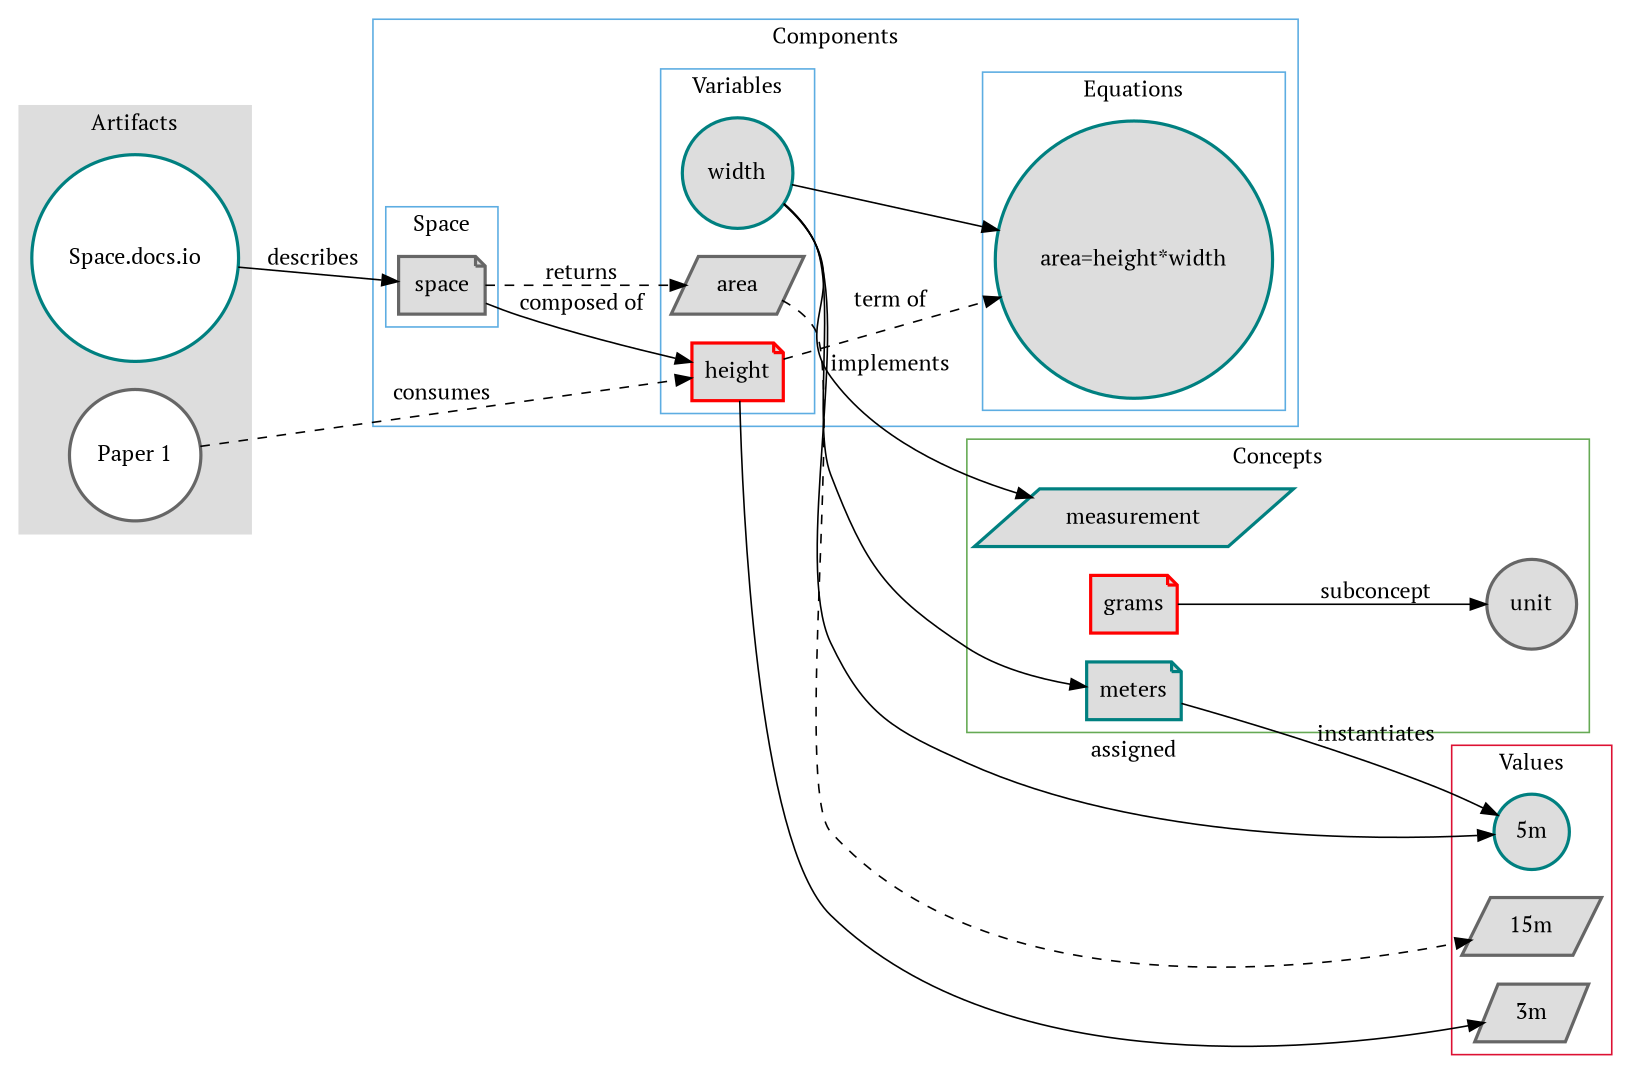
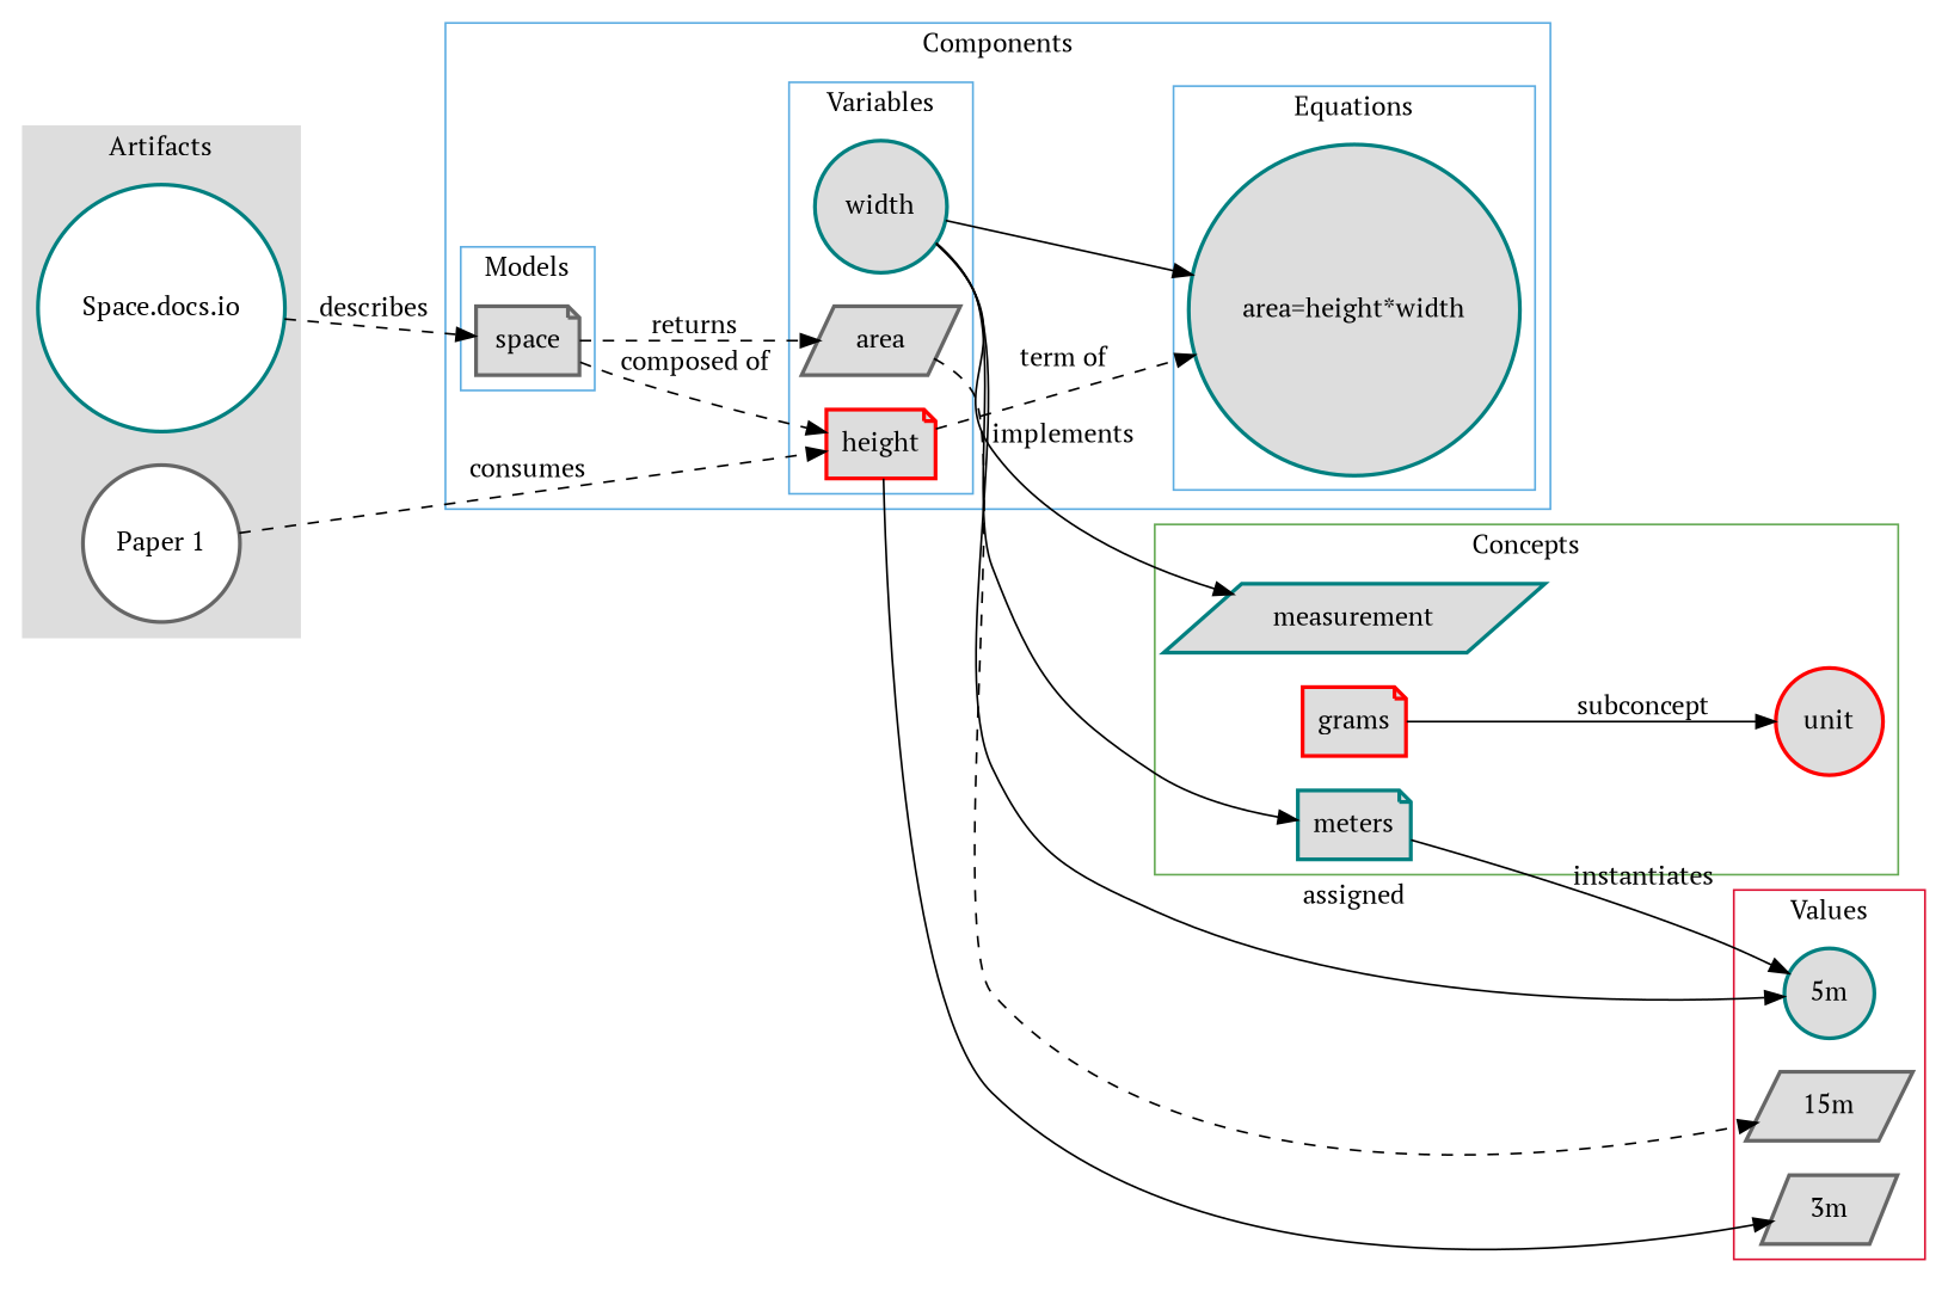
  digraph {
    fontname="PT Serif"
    rankdir=LR
    node [color=gray40 fillcolor="#dddddd" fontname="PT Serif" penwidth=2.0 shape=circle style=filled]
    edge [fontname="PT Serif" style=solid]
    n1 [fillcolor="#ffffff" label="Paper 1"]
    n2 [color=teal fillcolor="#ffffff" label="Space.docs.io"]
    n3 [label=space shape=note]
    n4 [color=red label=height shape=note]
    n5 [color=teal label=width]
    n6 [label=area shape=parallelogram]
    n7 [color=teal label="area=height*width"]
    n8 [color=teal label=measurement shape=parallelogram]
    n9 [color=teal label=meters shape=note]
-   n10 [label=unit]
+   n10 [color=red label=unit]
    n11 [color=red label=grams shape=note]
    n12 [color=teal label="5m"]
    n13 [label="3m" shape=parallelogram]
    n14 [label="15m" shape=parallelogram]
    subgraph cluster_1 {
      color="#dddddd"
      label=Artifacts
      style=filled
      n1
      n2
    }
    subgraph cluster_2 {
      color="#5DADE2"
      label=Components
      subgraph cluster_3 {
        color="#5DADE2"
-       label=Space
+       label=Models
        n3
      }
      subgraph cluster_4 {
        color="#5DADE2"
        label=Variables
        n4
        n5
        n6
      }
      subgraph cluster_5 {
        color="#5DADE2"
        label=Equations
        n7
      }
    }
    subgraph cluster_6 {
      color="#66AA55"
      label=Concepts
      n8
      n9
      n10
      n11
    }
    subgraph cluster_7 {
      color="#DD1133"
      label=Values
      n12
      n13
      n14
    }
    n1 -> n4 [label=consumes style=dashed]
-   n2 -> n3 [label=describes]
-   n3 -> n4 [label="composed of"]
+   n2 -> n3 [label=describes style=dashed]
+   n3 -> n4 [label="composed of" style=dashed]
    n3 -> n6 [label=returns style=dashed]
    n4 -> n7 [label="term of" style=dashed]
    n4 -> n13
    n5 -> n7
    n5 -> n8 [label=implements]
    n5 -> n9
    n5 -> n12 [label=assigned]
    n6 -> n14 [style=dashed]
    n9 -> n12 [label=instantiates]
    n11 -> n10 [label=subconcept]
  }
